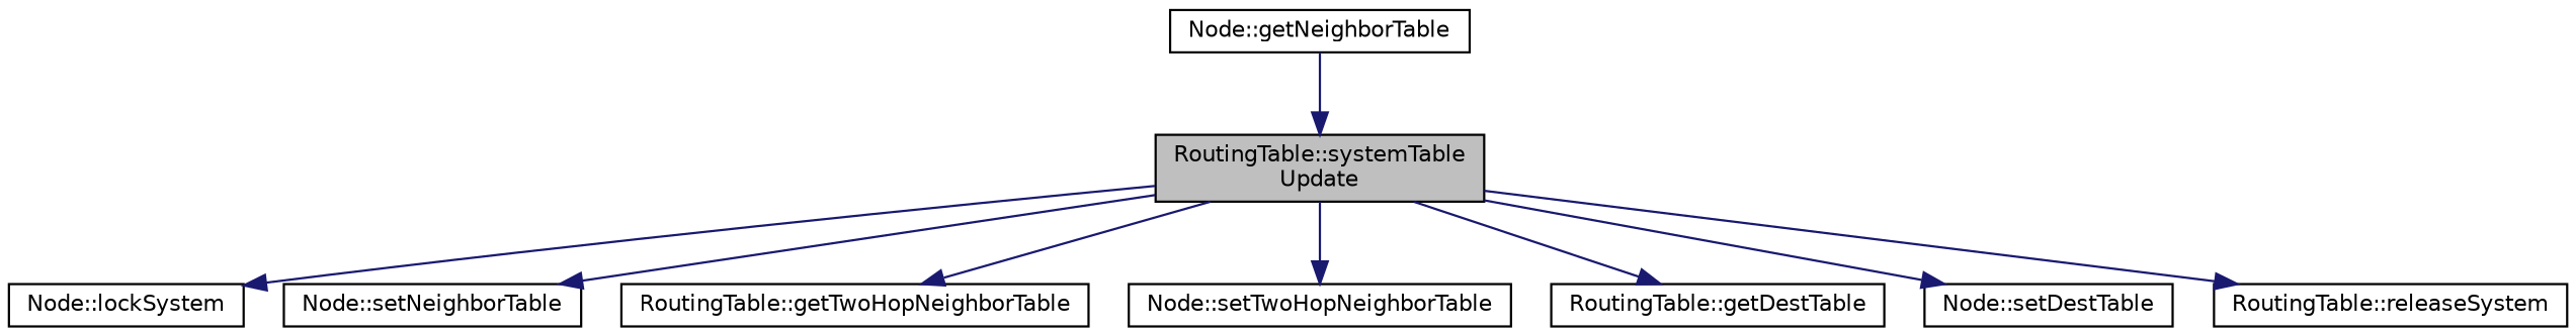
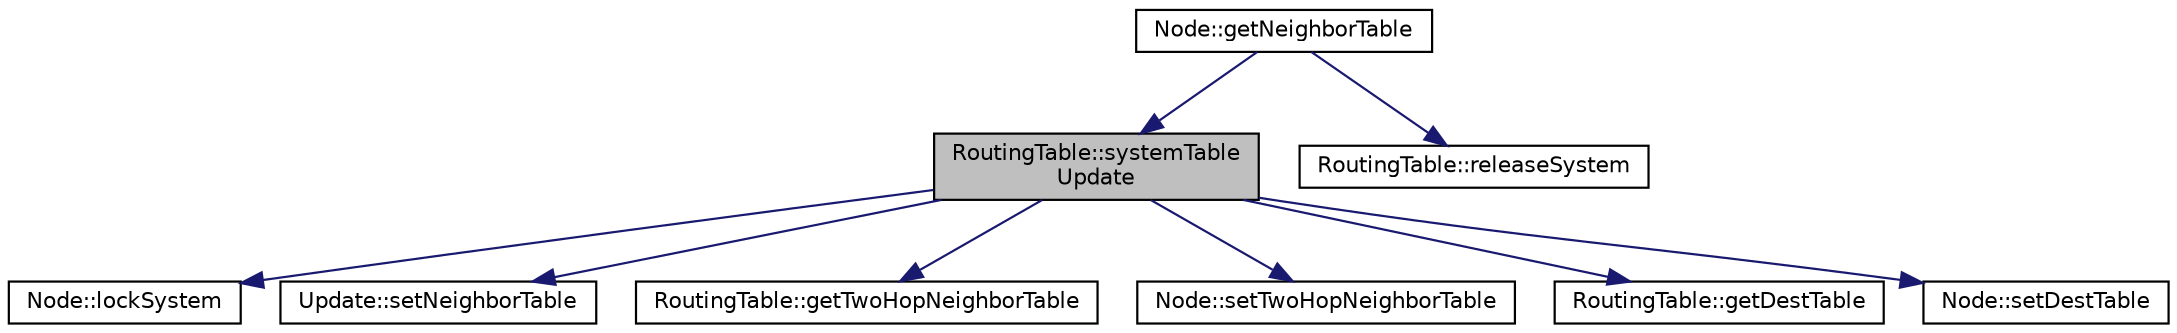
  digraph {
    rankdir=TB
    node [color=black fillcolor=white fontname=Helvetica fontsize=10 shape=record style=filled]
    edge [color=midnightblue fontname=Helvetica fontsize=10 labelfontname=Helvetica labelfontsize=10 style=solid]
    n1 [fillcolor=grey75 fontcolor=black height=0.2 label="RoutingTable::systemTable\lUpdate" width=0.4]
    n2 [height=0.2 label="Node::lockSystem" width=0.4]
-   n3 [height=0.2 label="Node::setNeighborTable" width=0.4]
+   n3 [height=0.2 label="Update::setNeighborTable" width=0.4]
    n4 [height=0.2 label="RoutingTable::getTwoHopNeighborTable" width=0.4]
    n5 [height=0.2 label="Node::setTwoHopNeighborTable" width=0.4]
    n6 [height=0.2 label="RoutingTable::getDestTable" width=0.4]
    n7 [height=0.2 label="Node::setDestTable" width=0.4]
    n8 [height=0.2 label="RoutingTable::releaseSystem" width=0.4]
    n9 [height=0.2 label="Node::getNeighborTable" width=0.4]
    n1 -> n2
    n1 -> n3
    n1 -> n4
    n1 -> n5
    n1 -> n6
    n1 -> n7
-   n1 -> n8
+   n9 -> n8
    n9 -> n1
  }
